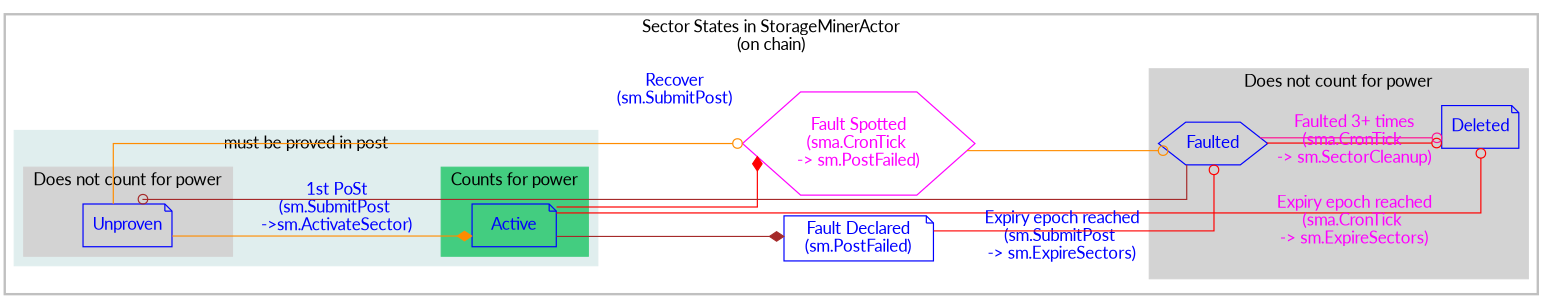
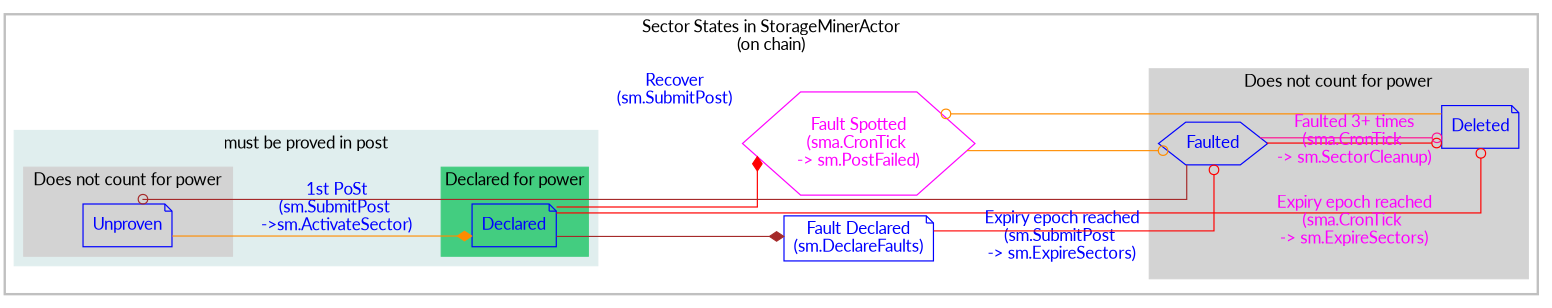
  digraph {
    compound=true
    fontname=Lato
    rankdir=LR
    ranksep=0.2
    splines=ortho
    node [color=blue fontcolor=blue fontname=Lato shape=note]
    edge [fontname=Lato style=solid]
    n1 [label=Unproven]
-   n2 [label=Active]
-   n3 [label="Fault Declared\n(sm.PostFailed)"]
+   n2 [label=Declared]
+   n3 [label="Fault Declared\n(sm.DeclareFaults)"]
    n4 [label=Deleted]
    n5 [label=Faulted shape=hexagon]
    n6 [color=magenta fontcolor=magenta label="Fault Spotted\n(sma.CronTick \n-> sm.PostFailed)" shape=hexagon]
    subgraph cluster_1 {
      color=gray
      label="Sector States in StorageMinerActor\n(on chain)"
      style=bold
      subgraph sub_2 {
        color=gray
        label="Sector States in StorageMinerActor\n(on chain)"
        style=bold
        n1
        n2
        n3
        n4
        n5
      }
      subgraph sub_3 {
        color=gray
        label="Sector States in StorageMinerActor\n(on chain)"
        style=bold
        n1
        n2
        n5
        n6
      }
      subgraph cluster_4 {
        color=azure2
        label="must be proved in post"
        style=filled
        subgraph cluster_5 {
          color=lightgray
          label="Does not count for power"
          style=filled
          n1
        }
        subgraph cluster_6 {
          color=seagreen3
-         label="Counts for power"
+         label="Declared for power"
          style=filled
          n2
        }
      }
      subgraph cluster_7 {
        color=lightgray
        label="Does not count for power"
        style=filled
        subgraph sub_8 {
          color=lightgray
          label="Does not count for power"
          style=filled
          n4
          n5
        }
      }
    }
    n1 -> n2 [arrowhead=diamond color=darkorange fontcolor=blue label="1st PoSt\n(sm.SubmitPost \n->sm.ActivateSector)"]
    n1 -> n2 [style=invis]
    n1 -> n2 [style=invis]
-   n1 -> n6 [arrowhead=odot color=darkorange fontcolor=magenta]
+   n4 -> n6 [arrowhead=odot color=darkorange fontcolor=magenta]
    n2 -> n3 [arrowhead=diamond color=brown fontcolor=blue]
    n2 -> n3 [style=invis]
    n2 -> n4 [arrowhead=odot color=red fontcolor=blue label="Expiry epoch reached\n(sm.SubmitPost \n-> sm.ExpireSectors)"]
    n2 -> n6 [arrowhead=diamond color=red fontcolor=magenta]
    n2 -> n6 [style=invis]
    n3 -> n5 [arrowhead=odot color=red fontcolor=blue]
    n3 -> n5 [style=invis]
    n5 -> n1 [arrowhead=odot color=brown constraint=false fontcolor=blue label="Recover\n(sm.SubmitPost)"]
    n5 -> n4 [arrowhead=odot color=red fontcolor=magenta label="Expiry epoch reached\n(sma.CronTick \n-> sm.ExpireSectors)"]
    n5 -> n4 [arrowhead=odot color=deeppink constraint=false fontcolor=magenta label="Faulted 3+ times\n(sma.CronTick \n-> sm.SectorCleanup)"]
    n5 -> n4 [style=invis]
    n5 -> n4 [style=invis]
    n6 -> n5 [arrowhead=odot color=darkorange fontcolor=magenta]
    n6 -> n5 [style=invis]
  }
